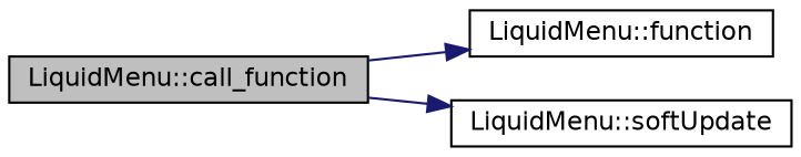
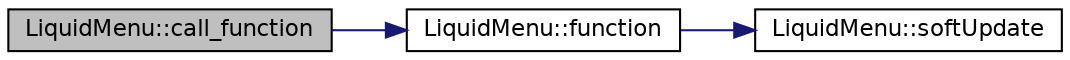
  digraph {
    rankdir=LR
    node [color=black fillcolor=white fontname=Helvetica fontsize=11 shape=record style=filled]
    edge [color=midnightblue fontname=Helvetica fontsize=11 labelfontname=Helvetica labelfontsize=11 style=solid]
    n1 [fillcolor=grey75 fontcolor=black height=0.2 label="LiquidMenu::call_function" width=0.4]
    n2 [height=0.2 label="LiquidMenu::function" width=0.4]
    n3 [height=0.2 label="LiquidMenu::softUpdate" width=0.4]
    n1 -> n2
-   n1 -> n3
+   n2 -> n3
  }
